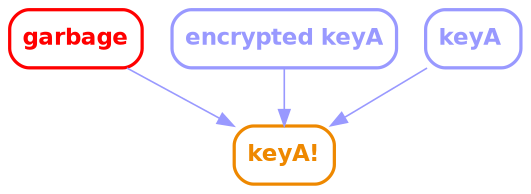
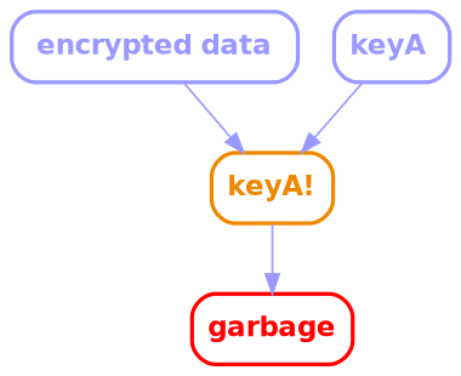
  digraph {
    rank=same
    rankdir=TB
    splines=spline
    node [color="#9999ff" fontcolor="#9999ff" fontname="Helvetica-bold" shape=box style="rounded,bold"]
    edge [color="#9999ff"]
    n1 [color="#ee8800" fontcolor="#ee8800" label="keyA!"]
    garbage [color=red fontcolor=red]
-   " encrypted data " [label="encrypted keyA"]
+   " encrypted data "
    "keyA "
-   garbage -> n1
+   n1 -> garbage
    " encrypted data " -> n1
    "keyA " -> n1
  }
